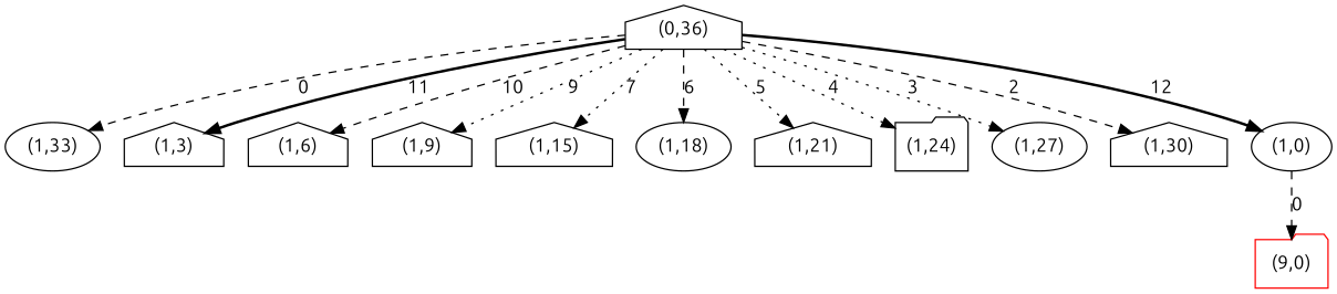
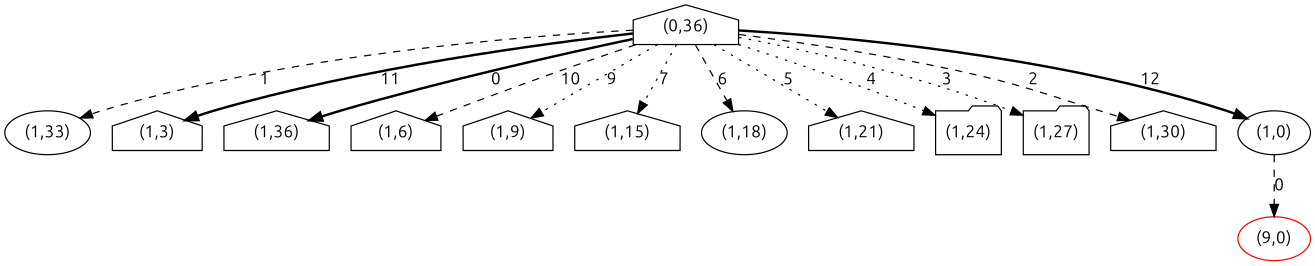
  strict digraph {
    fontname=Ubuntu
    node [fontname=Ubuntu shape=house]
    edge [color=black fontname=Ubuntu style=dashed]
    n1 [label="(1,33)" shape=ellipse]
    n2 [label="(1,3)"]
+   n3 [label="(1,36)"]
    n4 [label="(0,36)"]
    n5 [label="(1,6)"]
    n6 [label="(1,9)"]
    n7 [label="(1,15)"]
    n8 [label="(1,18)" shape=ellipse]
    n9 [label="(1,21)"]
    n10 [label="(1,24)" shape=folder]
-   n11 [label="(1,27)" shape=ellipse]
+   n11 [label="(1,27)" shape=folder]
    n12 [label="(1,30)"]
    n13 [label="(1,0)" shape=ellipse]
-   n14 [color=red label="(9,0)" shape=folder]
-   n4 -> n1 [label=0]
+   n14 [color=red label="(9,0)" shape=ellipse]
+   n4 -> n1 [label=1]
    n4 -> n2 [label=11 style=bold]
+   n4 -> n3 [label=0 style=bold]
    n4 -> n5 [label=10]
    n4 -> n6 [label=9 style=dotted]
    n4 -> n7 [label=7 style=dotted]
    n4 -> n8 [label=6]
    n4 -> n9 [label=5 style=dotted]
    n4 -> n10 [label=4 style=dotted]
    n4 -> n11 [label=3 style=dotted]
    n4 -> n12 [label=2]
    n4 -> n13 [label=12 style=bold]
    n13 -> n14 [label=0]
  }
